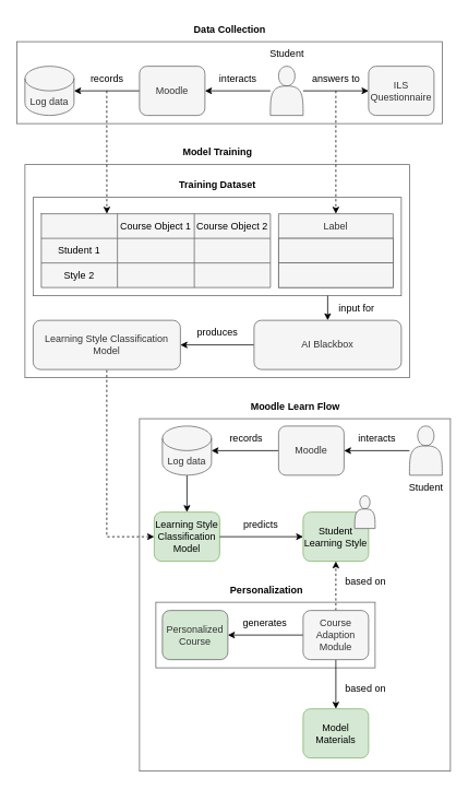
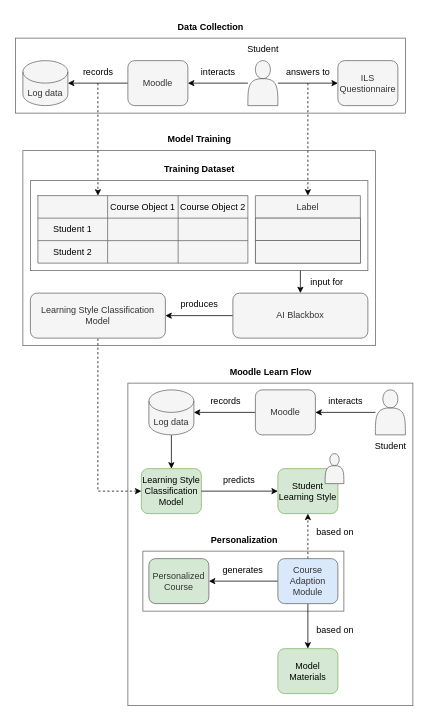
  <mxCell id="0" />
  <mxCell id="1" parent="0" />
  <mxCell id="2" value="" style="rounded=0;whiteSpace=wrap;html=1;fillColor=none;fontColor=#333333;strokeColor=#666666;" parent="1" vertex="1"><mxGeometry x="170" y="510" width="380" height="430" as="geometry" /></mxCell>
  <mxCell id="3" value="" style="rounded=0;whiteSpace=wrap;html=1;fillColor=none;fontColor=#333333;strokeColor=#666666;" parent="1" vertex="1"><mxGeometry x="190" y="734" width="268" height="80" as="geometry" /></mxCell>
  <mxCell id="4" value="" style="rounded=0;whiteSpace=wrap;html=1;fillColor=none;fontColor=#333333;strokeColor=#666666;" parent="1" vertex="1"><mxGeometry x="30" y="200" width="470" height="260" as="geometry" /></mxCell>
  <mxCell id="5" value="" style="rounded=0;whiteSpace=wrap;html=1;fillColor=none;fontColor=#333333;strokeColor=#666666;" parent="1" vertex="1"><mxGeometry x="20" y="50" width="520" height="100" as="geometry" /></mxCell>
  <mxCell id="6" value="" style="rounded=0;whiteSpace=wrap;html=1;fillColor=none;fontColor=#333333;strokeColor=#666666;" parent="1" vertex="1"><mxGeometry x="40" y="240" width="450" height="120" as="geometry" /></mxCell>
  <mxCell id="7" style="edgeStyle=none;html=1;entryX=0;entryY=0.5;entryDx=0;entryDy=0;" parent="1" source="9" target="11" edge="1"><mxGeometry relative="1" as="geometry" /></mxCell>
  <mxCell id="8" style="edgeStyle=none;html=1;entryX=1;entryY=0.5;entryDx=0;entryDy=0;" parent="1" source="9" target="15" edge="1"><mxGeometry relative="1" as="geometry" /></mxCell>
  <mxCell id="9" value="" style="shape=actor;whiteSpace=wrap;html=1;fillColor=#f5f5f5;fontColor=#333333;strokeColor=#666666;" parent="1" vertex="1"><mxGeometry x="330" y="80" width="40" height="60" as="geometry" /></mxCell>
  <mxCell id="10" value="Student" style="text;html=1;align=center;verticalAlign=middle;resizable=0;points=[];autosize=1;strokeColor=none;fillColor=none;" parent="1" vertex="1"><mxGeometry x="320" y="50" width="60" height="30" as="geometry" /></mxCell>
  <mxCell id="11" value="ILS Questionnaire" style="rounded=1;whiteSpace=wrap;html=1;fillColor=#f5f5f5;fontColor=#333333;strokeColor=#666666;" parent="1" vertex="1"><mxGeometry x="450" y="80" width="80" height="60" as="geometry" /></mxCell>
  <mxCell id="12" style="edgeStyle=none;html=1;entryX=0.5;entryY=0;entryDx=0;entryDy=0;dashed=1;" parent="1" source="13" target="33" edge="1"><mxGeometry relative="1" as="geometry" /></mxCell>
  <mxCell id="13" value="answers to" style="text;html=1;align=center;verticalAlign=middle;resizable=0;points=[];autosize=1;strokeColor=none;fillColor=none;" parent="1" vertex="1"><mxGeometry x="370" y="80" width="80" height="30" as="geometry" /></mxCell>
  <mxCell id="14" style="edgeStyle=none;html=1;entryX=1;entryY=0.5;entryDx=0;entryDy=0;entryPerimeter=0;" parent="1" source="15" target="17" edge="1"><mxGeometry relative="1" as="geometry" /></mxCell>
  <mxCell id="15" value="Moodle" style="rounded=1;whiteSpace=wrap;html=1;fillColor=#f5f5f5;fontColor=#333333;strokeColor=#666666;" parent="1" vertex="1"><mxGeometry x="170" y="80" width="80" height="60" as="geometry" /></mxCell>
  <mxCell id="16" value="interacts" style="text;html=1;align=center;verticalAlign=middle;resizable=0;points=[];autosize=1;strokeColor=none;fillColor=none;" parent="1" vertex="1"><mxGeometry x="255" y="80" width="70" height="30" as="geometry" /></mxCell>
  <mxCell id="17" value="Log data" style="shape=cylinder3;whiteSpace=wrap;html=1;boundedLbl=1;backgroundOutline=1;size=15;fillColor=#f5f5f5;fontColor=#333333;strokeColor=#666666;" parent="1" vertex="1"><mxGeometry x="30" y="80" width="60" height="60" as="geometry" /></mxCell>
  <mxCell id="18" style="edgeStyle=none;html=1;dashed=1;entryX=0.286;entryY=0;entryDx=0;entryDy=0;entryPerimeter=0;" parent="1" source="19" target="21" edge="1"><mxGeometry relative="1" as="geometry" /></mxCell>
  <mxCell id="19" value="records" style="text;html=1;align=center;verticalAlign=middle;resizable=0;points=[];autosize=1;strokeColor=none;fillColor=none;" parent="1" vertex="1"><mxGeometry x="100" y="80" width="60" height="30" as="geometry" /></mxCell>
  <mxCell id="20" value="" style="shape=table;html=1;whiteSpace=wrap;startSize=0;container=1;collapsible=0;childLayout=tableLayout;fillColor=#f5f5f5;fontColor=#333333;strokeColor=#666666;" parent="1" vertex="1"><mxGeometry x="50" y="260" width="280" height="90" as="geometry" /></mxCell>
  <mxCell id="21" value="" style="shape=tableRow;horizontal=0;startSize=0;swimlaneHead=0;swimlaneBody=0;top=0;left=0;bottom=0;right=0;collapsible=0;dropTarget=0;fillColor=none;points=[[0,0.5],[1,0.5]];portConstraint=eastwest;" parent="20" vertex="1"><mxGeometry width="280" height="30" as="geometry" /></mxCell>
  <mxCell id="22" value="" style="shape=partialRectangle;html=1;whiteSpace=wrap;connectable=0;fillColor=none;top=0;left=0;bottom=0;right=0;overflow=hidden;" parent="21" vertex="1"><mxGeometry width="93" height="30" as="geometry"><mxRectangle width="93" height="30" as="alternateBounds" /></mxGeometry></mxCell>
  <mxCell id="23" value="&lt;font color=&quot;#000000&quot;&gt;Course Object 1&lt;/font&gt;" style="shape=partialRectangle;html=1;whiteSpace=wrap;connectable=0;fillColor=none;top=0;left=0;bottom=0;right=0;overflow=hidden;" parent="21" vertex="1"><mxGeometry x="93" width="94" height="30" as="geometry"><mxRectangle width="94" height="30" as="alternateBounds" /></mxGeometry></mxCell>
  <mxCell id="24" value="&lt;font color=&quot;#000000&quot;&gt;Course Object 2&lt;/font&gt;" style="shape=partialRectangle;html=1;whiteSpace=wrap;connectable=0;fillColor=none;top=0;left=0;bottom=0;right=0;overflow=hidden;" parent="21" vertex="1"><mxGeometry x="187" width="93" height="30" as="geometry"><mxRectangle width="93" height="30" as="alternateBounds" /></mxGeometry></mxCell>
  <mxCell id="25" value="" style="shape=tableRow;horizontal=0;startSize=0;swimlaneHead=0;swimlaneBody=0;top=0;left=0;bottom=0;right=0;collapsible=0;dropTarget=0;fillColor=none;points=[[0,0.5],[1,0.5]];portConstraint=eastwest;" parent="20" vertex="1"><mxGeometry y="30" width="280" height="30" as="geometry" /></mxCell>
  <mxCell id="26" value="&lt;font color=&quot;#000000&quot;&gt;Student 1&lt;/font&gt;" style="shape=partialRectangle;html=1;whiteSpace=wrap;connectable=0;fillColor=none;top=0;left=0;bottom=0;right=0;overflow=hidden;" parent="25" vertex="1"><mxGeometry width="93" height="30" as="geometry"><mxRectangle width="93" height="30" as="alternateBounds" /></mxGeometry></mxCell>
  <mxCell id="27" value="" style="shape=partialRectangle;html=1;whiteSpace=wrap;connectable=0;fillColor=none;top=0;left=0;bottom=0;right=0;overflow=hidden;" parent="25" vertex="1"><mxGeometry x="93" width="94" height="30" as="geometry"><mxRectangle width="94" height="30" as="alternateBounds" /></mxGeometry></mxCell>
  <mxCell id="28" value="" style="shape=partialRectangle;html=1;whiteSpace=wrap;connectable=0;fillColor=none;top=0;left=0;bottom=0;right=0;overflow=hidden;" parent="25" vertex="1"><mxGeometry x="187" width="93" height="30" as="geometry"><mxRectangle width="93" height="30" as="alternateBounds" /></mxGeometry></mxCell>
  <mxCell id="29" value="" style="shape=tableRow;horizontal=0;startSize=0;swimlaneHead=0;swimlaneBody=0;top=0;left=0;bottom=0;right=0;collapsible=0;dropTarget=0;fillColor=none;points=[[0,0.5],[1,0.5]];portConstraint=eastwest;" parent="20" vertex="1"><mxGeometry y="60" width="280" height="30" as="geometry" /></mxCell>
- <mxCell id="30" value="&lt;font color=&quot;#000000&quot;&gt;Style 2&lt;/font&gt;" style="shape=partialRectangle;html=1;whiteSpace=wrap;connectable=0;fillColor=none;top=0;left=0;bottom=0;right=0;overflow=hidden;" parent="29" vertex="1"><mxGeometry width="93" height="30" as="geometry"><mxRectangle width="93" height="30" as="alternateBounds" /></mxGeometry></mxCell>
+ <mxCell id="30" value="&lt;font color=&quot;#000000&quot;&gt;Student 2&lt;/font&gt;" style="shape=partialRectangle;html=1;whiteSpace=wrap;connectable=0;fillColor=none;top=0;left=0;bottom=0;right=0;overflow=hidden;" parent="29" vertex="1"><mxGeometry width="93" height="30" as="geometry"><mxRectangle width="93" height="30" as="alternateBounds" /></mxGeometry></mxCell>
  <mxCell id="31" value="" style="shape=partialRectangle;html=1;whiteSpace=wrap;connectable=0;fillColor=none;top=0;left=0;bottom=0;right=0;overflow=hidden;" parent="29" vertex="1"><mxGeometry x="93" width="94" height="30" as="geometry"><mxRectangle width="94" height="30" as="alternateBounds" /></mxGeometry></mxCell>
  <mxCell id="32" value="" style="shape=partialRectangle;html=1;whiteSpace=wrap;connectable=0;fillColor=none;top=0;left=0;bottom=0;right=0;overflow=hidden;pointerEvents=1;" parent="29" vertex="1"><mxGeometry x="187" width="93" height="30" as="geometry"><mxRectangle width="93" height="30" as="alternateBounds" /></mxGeometry></mxCell>
  <mxCell id="33" value="Label" style="swimlane;fontStyle=0;childLayout=stackLayout;horizontal=1;startSize=30;horizontalStack=0;resizeParent=1;resizeParentMax=0;resizeLast=0;collapsible=1;marginBottom=0;whiteSpace=wrap;html=1;fillColor=#f5f5f5;fontColor=#333333;strokeColor=#666666;" parent="1" vertex="1"><mxGeometry x="340" y="260" width="140" height="90" as="geometry"><mxRectangle x="410" y="310" width="64" height="30" as="alternateBounds" /></mxGeometry></mxCell>
  <mxCell id="34" value="" style="text;strokeColor=#666666;fillColor=#f5f5f5;align=left;verticalAlign=middle;spacingLeft=4;spacingRight=4;overflow=hidden;points=[[0,0.5],[1,0.5]];portConstraint=eastwest;rotatable=0;whiteSpace=wrap;html=1;fontColor=#333333;" parent="33" vertex="1"><mxGeometry y="30" width="140" height="30" as="geometry" /></mxCell>
  <mxCell id="35" value="" style="text;strokeColor=#666666;fillColor=#f5f5f5;align=left;verticalAlign=middle;spacingLeft=4;spacingRight=4;overflow=hidden;points=[[0,0.5],[1,0.5]];portConstraint=eastwest;rotatable=0;whiteSpace=wrap;html=1;fontColor=#333333;" parent="33" vertex="1"><mxGeometry y="60" width="140" height="30" as="geometry" /></mxCell>
  <mxCell id="36" value="&lt;b&gt;Training Dataset&lt;/b&gt;" style="text;html=1;align=center;verticalAlign=middle;resizable=0;points=[];autosize=1;strokeColor=none;fillColor=none;" parent="1" vertex="1"><mxGeometry x="205" y="210" width="120" height="30" as="geometry" /></mxCell>
  <mxCell id="37" value="&lt;b&gt;Data Collection&lt;/b&gt;" style="text;html=1;align=center;verticalAlign=middle;resizable=0;points=[];autosize=1;strokeColor=none;fillColor=none;" parent="1" vertex="1"><mxGeometry x="225" y="20" width="110" height="30" as="geometry" /></mxCell>
  <mxCell id="38" value="&lt;b&gt;Personalization&lt;/b&gt;" style="text;html=1;align=center;verticalAlign=middle;resizable=0;points=[];autosize=1;strokeColor=none;fillColor=none;" parent="1" vertex="1"><mxGeometry x="270" y="704" width="110" height="30" as="geometry" /></mxCell>
  <mxCell id="39" style="edgeStyle=none;rounded=0;html=1;entryX=1;entryY=0.5;entryDx=0;entryDy=0;startArrow=none;startFill=0;endArrow=classic;endFill=1;" parent="1" source="41" target="68" edge="1"><mxGeometry relative="1" as="geometry" /></mxCell>
  <mxCell id="40" style="edgeStyle=none;rounded=0;html=1;exitX=0.5;exitY=0;exitDx=0;exitDy=0;startArrow=classic;startFill=1;endArrow=none;endFill=0;" parent="1" source="41" edge="1"><mxGeometry relative="1" as="geometry"><mxPoint x="400" y="360" as="targetPoint" /></mxGeometry></mxCell>
  <mxCell id="41" value="AI Blackbox" style="rounded=1;whiteSpace=wrap;html=1;fillColor=#f5f5f5;fontColor=#333333;strokeColor=#666666;" parent="1" vertex="1"><mxGeometry x="310" y="390" width="180" height="60" as="geometry" /></mxCell>
  <mxCell id="42" style="edgeStyle=none;rounded=0;html=1;entryX=0.5;entryY=1;entryDx=0;entryDy=0;startArrow=classic;startFill=1;endArrow=none;endFill=0;dashed=1;" parent="1" source="43" target="68" edge="1"><mxGeometry relative="1" as="geometry"><Array as="points"><mxPoint x="130" y="654" /></Array></mxGeometry></mxCell>
  <mxCell id="43" value="Learning Style Classification Model" style="rounded=1;whiteSpace=wrap;html=1;fillColor=#d5e8d4;strokeColor=#82b366;" parent="1" vertex="1"><mxGeometry x="188" y="624" width="80" height="60" as="geometry" /></mxCell>
  <mxCell id="44" value="predicts" style="text;html=1;align=center;verticalAlign=middle;resizable=0;points=[];autosize=1;strokeColor=none;fillColor=none;fontColor=#000000;" parent="1" vertex="1"><mxGeometry x="283" y="624" width="70" height="30" as="geometry" /></mxCell>
  <mxCell id="45" value="" style="edgeStyle=none;html=1;fontColor=#000000;exitX=1;exitY=0.5;exitDx=0;exitDy=0;" parent="1" target="46" edge="1" source="43"><mxGeometry relative="1" as="geometry"><mxPoint x="273" y="654" as="sourcePoint" /><mxPoint x="328" y="654" as="targetPoint" /></mxGeometry></mxCell>
  <mxCell id="46" value="&lt;font color=&quot;#000000&quot;&gt;Student Learning Style&lt;/font&gt;" style="rounded=1;whiteSpace=wrap;html=1;fillColor=#d5e8d4;strokeColor=#82b366;" parent="1" vertex="1"><mxGeometry x="370" y="624" width="80" height="60" as="geometry" /></mxCell>
  <mxCell id="47" style="edgeStyle=none;html=1;entryX=0.5;entryY=1;entryDx=0;entryDy=0;fontColor=#FFFFFF;dashed=1;" parent="1" source="50" target="46" edge="1"><mxGeometry relative="1" as="geometry" /></mxCell>
  <mxCell id="48" style="edgeStyle=none;html=1;entryX=0.5;entryY=0;entryDx=0;entryDy=0;fontColor=#FFFFFF;" parent="1" source="50" target="52" edge="1"><mxGeometry relative="1" as="geometry" /></mxCell>
  <mxCell id="49" style="edgeStyle=none;html=1;entryX=1;entryY=0.5;entryDx=0;entryDy=0;fontColor=#000000;" parent="1" source="50" target="55" edge="1"><mxGeometry relative="1" as="geometry" /></mxCell>
- <mxCell id="50" value="Course Adaption Module" style="rounded=1;whiteSpace=wrap;html=1;fillColor=#f5f5f5;fontColor=#333333;strokeColor=#666666;" parent="1" vertex="1"><mxGeometry x="370" y="744" width="80" height="60" as="geometry" /></mxCell>
+ <mxCell id="50" value="Course Adaption Module" style="rounded=1;whiteSpace=wrap;html=1;fillColor=#dae8fc;fontColor=#333333;strokeColor=#666666;" parent="1" vertex="1"><mxGeometry x="370" y="744" width="80" height="60" as="geometry" /></mxCell>
  <mxCell id="51" value="&lt;font color=&quot;#000000&quot;&gt;based on&lt;/font&gt;" style="text;html=1;align=center;verticalAlign=middle;resizable=0;points=[];autosize=1;strokeColor=none;fillColor=none;fontColor=#FFFFFF;labelBackgroundColor=none;" parent="1" vertex="1"><mxGeometry x="410.5" y="694" width="70" height="30" as="geometry" /></mxCell>
  <mxCell id="52" value="&lt;font color=&quot;#000000&quot;&gt;Model Materials&lt;/font&gt;" style="rounded=1;whiteSpace=wrap;html=1;fillColor=#d5e8d4;strokeColor=#82b366;" parent="1" vertex="1"><mxGeometry x="370" y="864" width="80" height="60" as="geometry" /></mxCell>
  <mxCell id="53" value="&lt;font color=&quot;#000000&quot;&gt;based on&lt;/font&gt;" style="text;html=1;align=center;verticalAlign=middle;resizable=0;points=[];autosize=1;strokeColor=none;fillColor=none;fontColor=#FFFFFF;labelBackgroundColor=none;" parent="1" vertex="1"><mxGeometry x="410.5" y="824" width="70" height="30" as="geometry" /></mxCell>
  <mxCell id="54" value="" style="shape=actor;whiteSpace=wrap;html=1;labelBackgroundColor=none;fontColor=#333333;fillColor=#f5f5f5;strokeColor=#666666;" parent="1" vertex="1"><mxGeometry x="433" y="604" width="25" height="40" as="geometry" /></mxCell>
  <mxCell id="55" value="Personalized Course" style="rounded=1;whiteSpace=wrap;html=1;fillColor=#d5e8d4;fontColor=#333333;strokeColor=#666666;" parent="1" vertex="1"><mxGeometry x="198" y="744" width="80" height="60" as="geometry" /></mxCell>
  <mxCell id="56" value="&lt;font color=&quot;#000000&quot;&gt;generates&lt;/font&gt;" style="text;html=1;align=center;verticalAlign=middle;resizable=0;points=[];autosize=1;strokeColor=none;fillColor=none;fontColor=#FFFFFF;labelBackgroundColor=none;" parent="1" vertex="1"><mxGeometry x="283" y="744" width="80" height="30" as="geometry" /></mxCell>
  <mxCell id="57" value="&lt;b&gt;Model Training&lt;/b&gt;" style="text;html=1;align=center;verticalAlign=middle;resizable=0;points=[];autosize=1;strokeColor=none;fillColor=none;" parent="1" vertex="1"><mxGeometry x="210" y="170" width="110" height="30" as="geometry" /></mxCell>
  <mxCell id="58" style="edgeStyle=none;html=1;entryX=1;entryY=0.5;entryDx=0;entryDy=0;" parent="1" source="59" target="61" edge="1"><mxGeometry relative="1" as="geometry" /></mxCell>
  <mxCell id="59" value="" style="shape=actor;whiteSpace=wrap;html=1;fillColor=#f5f5f5;fontColor=#333333;strokeColor=#666666;" parent="1" vertex="1"><mxGeometry x="500" y="519" width="40" height="60" as="geometry" /></mxCell>
  <mxCell id="60" style="edgeStyle=none;html=1;entryX=1;entryY=0.5;entryDx=0;entryDy=0;entryPerimeter=0;" parent="1" source="61" target="64" edge="1"><mxGeometry relative="1" as="geometry" /></mxCell>
  <mxCell id="61" value="Moodle" style="rounded=1;whiteSpace=wrap;html=1;fillColor=#f5f5f5;fontColor=#333333;strokeColor=#666666;" parent="1" vertex="1"><mxGeometry x="340" y="519" width="80" height="60" as="geometry" /></mxCell>
  <mxCell id="62" value="interacts" style="text;html=1;align=center;verticalAlign=middle;resizable=0;points=[];autosize=1;strokeColor=none;fillColor=none;" parent="1" vertex="1"><mxGeometry x="425" y="519" width="70" height="30" as="geometry" /></mxCell>
  <mxCell id="63" style="edgeStyle=none;rounded=0;html=1;exitX=0.5;exitY=1;exitDx=0;exitDy=0;exitPerimeter=0;entryX=0.5;entryY=0;entryDx=0;entryDy=0;" parent="1" source="64" target="43" edge="1"><mxGeometry relative="1" as="geometry" /></mxCell>
  <mxCell id="64" value="Log data" style="shape=cylinder3;whiteSpace=wrap;html=1;boundedLbl=1;backgroundOutline=1;size=15;fillColor=#f5f5f5;fontColor=#333333;strokeColor=#666666;" parent="1" vertex="1"><mxGeometry x="198" y="519" width="60" height="60" as="geometry" /></mxCell>
  <mxCell id="65" value="records" style="text;html=1;align=center;verticalAlign=middle;resizable=0;points=[];autosize=1;strokeColor=none;fillColor=none;" parent="1" vertex="1"><mxGeometry x="270" y="519" width="60" height="30" as="geometry" /></mxCell>
  <mxCell id="66" value="Student" style="text;html=1;align=center;verticalAlign=middle;resizable=0;points=[];autosize=1;strokeColor=none;fillColor=none;" parent="1" vertex="1"><mxGeometry x="490" y="579" width="60" height="30" as="geometry" /></mxCell>
  <mxCell id="67" value="&lt;b&gt;Moodle Learn Flow&lt;/b&gt;" style="text;html=1;align=center;verticalAlign=middle;resizable=0;points=[];autosize=1;strokeColor=none;fillColor=none;" parent="1" vertex="1"><mxGeometry x="295" y="480" width="130" height="30" as="geometry" /></mxCell>
  <mxCell id="68" value="Learning Style Classification Model" style="rounded=1;whiteSpace=wrap;html=1;fillColor=#f5f5f5;fontColor=#333333;strokeColor=#666666;" parent="1" vertex="1"><mxGeometry x="40" y="390" width="180" height="60" as="geometry" /></mxCell>
  <mxCell id="69" value="produces" style="text;html=1;align=center;verticalAlign=middle;resizable=0;points=[];autosize=1;strokeColor=none;fillColor=none;" parent="1" vertex="1"><mxGeometry x="230" y="390" width="70" height="30" as="geometry" /></mxCell>
  <mxCell id="70" value="input for" style="text;html=1;align=center;verticalAlign=middle;resizable=0;points=[];autosize=1;strokeColor=none;fillColor=none;" parent="1" vertex="1"><mxGeometry x="400" y="360" width="70" height="30" as="geometry" /></mxCell>
